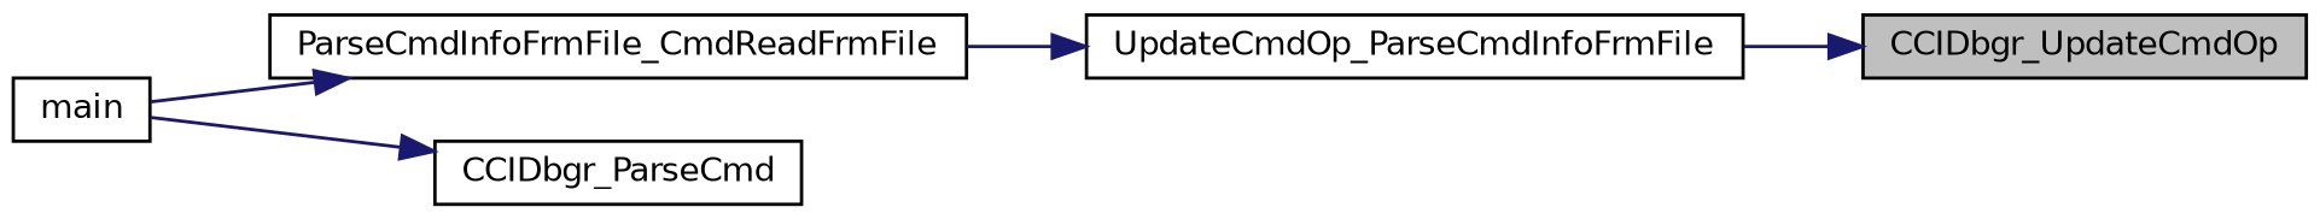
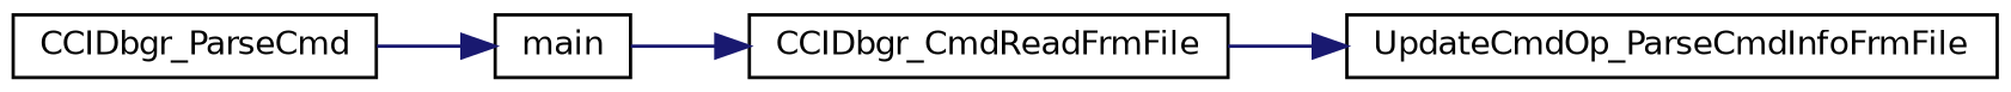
  digraph {
    rankdir=RL
    node [color=black fillcolor=white fontname=Helvetica fontsize=10 shape=record style=filled]
    edge [color=midnightblue dir=back fontname=Helvetica fontsize=10 labelfontname=Helvetica labelfontsize=10 style=solid]
-   n1 [fillcolor=grey75 fontcolor=black height=0.2 label=CCIDbgr_UpdateCmdOp width=0.4]
    n2 [height=0.2 label=UpdateCmdOp_ParseCmdInfoFrmFile width=0.4]
    n3 [height=0.2 label=CCIDbgr_ParseCmd width=0.4]
    n4 [height=0.2 label=main width=0.4]
-   n5 [height=0.2 label=ParseCmdInfoFrmFile_CmdReadFrmFile width=0.4]
-   n1 -> n2
+   n5 [height=0.2 label=CCIDbgr_CmdReadFrmFile width=0.4]
    n2 -> n5
-   n3 -> n4
+   n4 -> n3
    n5 -> n4
  }
